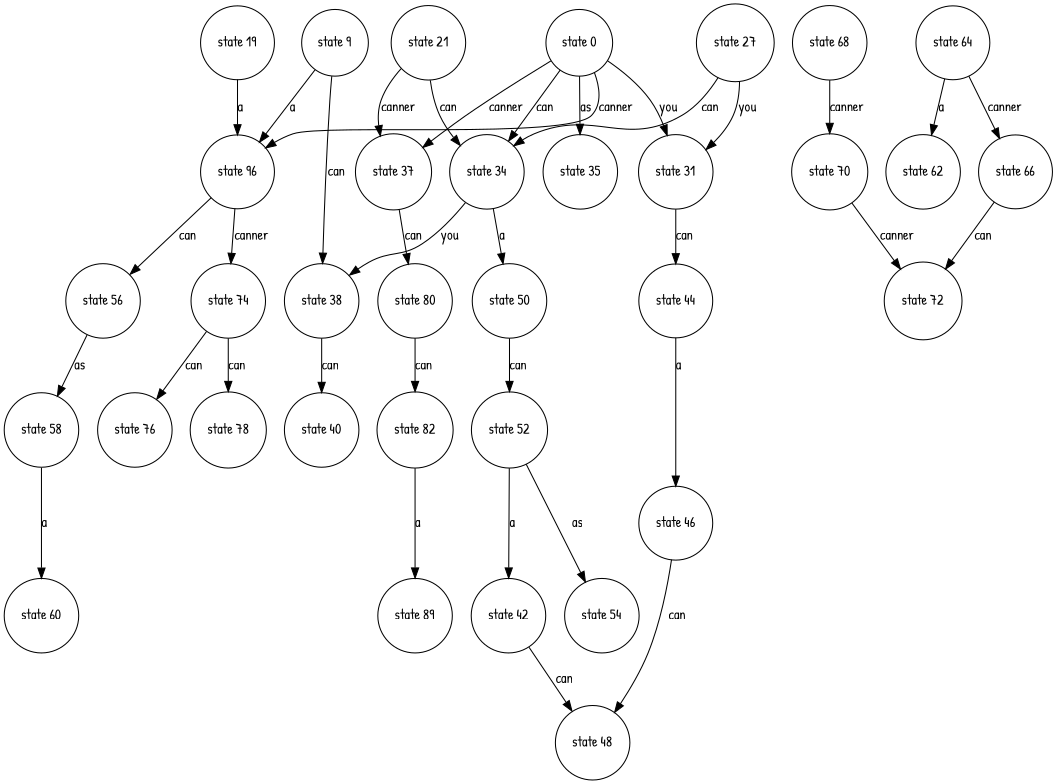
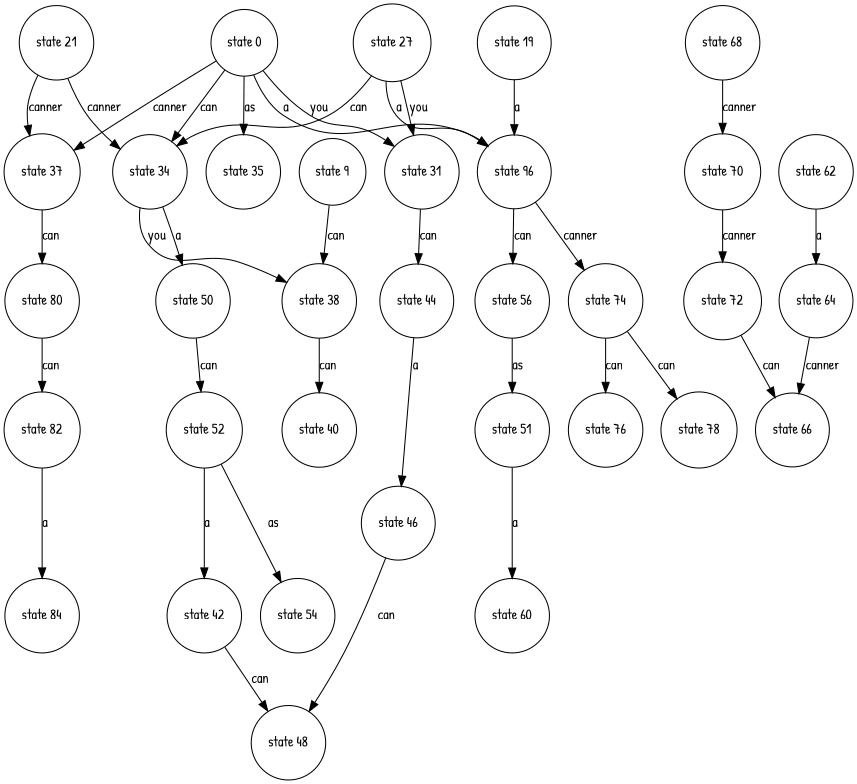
  digraph {
    fontname="Patrick Hand"
    node [fontname="Patrick Hand" ordering=out shape=circle]
    edge [fontname="Patrick Hand"]
    "state 56"
-   "state 58"
+   "state 58" [label="state 51"]
    "state 60"
    "state 66"
    "state 72"
    "state 42"
    "state 48"
    "state 21"
    "state 37"
    "state 34"
    "state 80"
    "state 38"
    "state 50"
    "state 82"
    "state 40"
    "state 52"
    "state 62"
    "state 64"
    "state 70"
    "state 9"
    "state 68"
    "state 0"
    "state 35"
    n24 [label="state 96"]
    "state 31"
    "state 74"
    "state 44"
    "state 76"
    "state 78"
    "state 46"
    "state 54"
    "state 19"
-   "state 84" [label="state 89"]
+   "state 84"
    "state 27"
    "state 56" -> "state 58" [label=as]
    "state 58" -> "state 60" [label=a]
-   "state 66" -> "state 72" [label=can]
+   "state 72" -> "state 66" [label=can]
    "state 42" -> "state 48" [label=can]
    "state 21" -> "state 37" [label=canner]
-   "state 21" -> "state 34" [label=can]
+   "state 21" -> "state 34" [label=canner]
    "state 37" -> "state 80" [label=can]
    "state 34" -> "state 38" [label=you]
    "state 34" -> "state 50" [label=a]
    "state 80" -> "state 82" [label=can]
    "state 38" -> "state 40" [label=can]
    "state 50" -> "state 52" [label=can]
    "state 82" -> "state 84" [label=a]
    "state 52" -> "state 42" [label=a]
    "state 52" -> "state 54" [label=as]
-   "state 64" -> "state 62" [label=a]
+   "state 62" -> "state 64" [label=a]
    "state 64" -> "state 66" [label=canner]
    "state 70" -> "state 72" [label=canner]
    "state 9" -> "state 38" [label=can]
    "state 68" -> "state 70" [label=canner]
    "state 0" -> "state 37" [label=canner]
    "state 0" -> "state 34" [label=can]
    "state 0" -> "state 35" [label=as]
-   "state 0" -> n24 [label=canner]
+   "state 0" -> n24 [label=a]
    "state 0" -> "state 31" [label=you]
    n24 -> "state 56" [label=can]
    n24 -> "state 74" [label=canner]
    "state 31" -> "state 44" [label=can]
    "state 74" -> "state 76" [label=can]
    "state 74" -> "state 78" [label=can]
    "state 44" -> "state 46" [label=a]
    "state 46" -> "state 48" [label=can]
    "state 19" -> n24 [label=a]
    "state 27" -> "state 34" [label=can]
-   "state 9" -> n24 [label=a]
+   "state 27" -> n24 [label=a]
    "state 27" -> "state 31" [label=you]
  }
